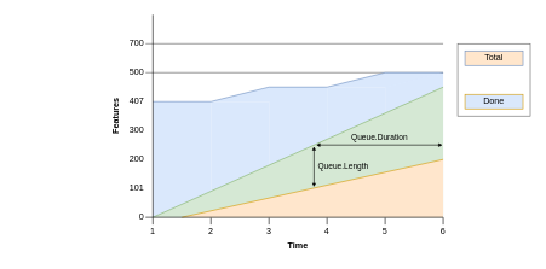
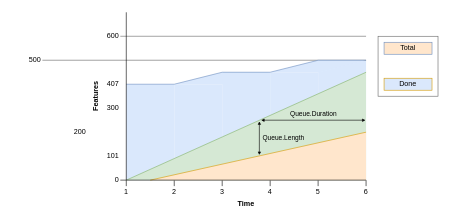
  <mxCell id="0" />
  <mxCell id="1" parent="0" />
  <mxCell id="2" value="" style="rounded=0;whiteSpace=wrap;html=1;fillColor=none;fontColor=#333333;strokeColor=#666666;" parent="1" vertex="1"><mxGeometry x="630" y="60" width="100" height="100" as="geometry" /></mxCell>
  <mxCell id="3" value="" style="rounded=0;whiteSpace=wrap;html=1;fillColor=#dae8fc;strokeColor=none;" parent="1" vertex="1"><mxGeometry x="450" y="120" width="80" height="180" as="geometry" /></mxCell>
  <mxCell id="4" value="" style="rounded=0;whiteSpace=wrap;html=1;fillColor=#dae8fc;strokeColor=none;" parent="1" vertex="1"><mxGeometry x="290" y="140" width="80" height="160" as="geometry" /></mxCell>
  <mxCell id="5" value="" style="shape=parallelogram;perimeter=parallelogramPerimeter;whiteSpace=wrap;html=1;fixedSize=1;fillColor=#dae8fc;strokeColor=none;size=80;" parent="1" vertex="1"><mxGeometry x="290" y="120" width="160" height="20" as="geometry" /></mxCell>
  <mxCell id="6" value="" style="rounded=0;whiteSpace=wrap;html=1;fillColor=#dae8fc;strokeColor=none;" parent="1" vertex="1"><mxGeometry x="530" y="100" width="80" height="200" as="geometry" /></mxCell>
  <mxCell id="7" value="" style="rounded=0;whiteSpace=wrap;html=1;fillColor=#dae8fc;strokeColor=none;" parent="1" vertex="1"><mxGeometry x="370" y="120" width="80" height="180" as="geometry" /></mxCell>
  <mxCell id="8" value="" style="rounded=0;whiteSpace=wrap;html=1;fillColor=#dae8fc;strokeColor=none;" parent="1" vertex="1"><mxGeometry x="210" y="140" width="80" height="160" as="geometry" /></mxCell>
  <mxCell id="9" value="0" style="rounded=0;whiteSpace=wrap;html=1;strokeColor=none;fillColor=none;align=right;" parent="1" vertex="1"><mxGeometry x="160" y="280" width="40" height="40" as="geometry" /></mxCell>
  <mxCell id="10" value="101" style="rounded=0;whiteSpace=wrap;html=1;strokeColor=none;fillColor=none;align=right;" parent="1" vertex="1"><mxGeometry x="160" y="240" width="40" height="40" as="geometry" /></mxCell>
- <mxCell id="11" value="200" style="rounded=0;whiteSpace=wrap;html=1;strokeColor=none;fillColor=none;align=right;" parent="1" vertex="1"><mxGeometry x="160" y="200" width="40" height="40" as="geometry" /></mxCell>
+ <mxCell id="11" value="200" style="rounded=0;whiteSpace=wrap;html=1;strokeColor=none;fillColor=none;align=right;" parent="1" vertex="1"><mxGeometry x="105" y="200" width="40" height="40" as="geometry" /></mxCell>
  <mxCell id="12" value="300" style="rounded=0;whiteSpace=wrap;html=1;strokeColor=none;fillColor=none;align=right;" parent="1" vertex="1"><mxGeometry x="160" y="160" width="40" height="40" as="geometry" /></mxCell>
  <mxCell id="13" value="407" style="rounded=0;whiteSpace=wrap;html=1;strokeColor=none;fillColor=none;align=right;" parent="1" vertex="1"><mxGeometry x="160" y="120" width="40" height="40" as="geometry" /></mxCell>
- <mxCell id="14" value="500" style="rounded=0;whiteSpace=wrap;html=1;strokeColor=none;fillColor=none;align=right;" parent="1" vertex="1"><mxGeometry x="160" y="80" width="40" height="40" as="geometry" /></mxCell>
- <mxCell id="15" value="700" style="rounded=0;whiteSpace=wrap;html=1;strokeColor=none;fillColor=none;align=right;" parent="1" vertex="1"><mxGeometry x="160" y="40" width="40" height="40" as="geometry" /></mxCell>
+ <mxCell id="14" value="500" style="rounded=0;whiteSpace=wrap;html=1;strokeColor=none;fillColor=none;align=right;" parent="1" vertex="1"><mxGeometry x="30" y="80" width="40" height="40" as="geometry" /></mxCell>
+ <mxCell id="15" value="600" style="rounded=0;whiteSpace=wrap;html=1;strokeColor=none;fillColor=none;align=right;" parent="1" vertex="1"><mxGeometry x="160" y="40" width="40" height="40" as="geometry" /></mxCell>
  <mxCell id="16" value="" style="endArrow=none;html=1;exitX=1;exitY=0.5;exitDx=0;exitDy=0;fillColor=#f5f5f5;strokeColor=#666666;" parent="1" source="14" edge="1"><mxGeometry width="50" height="50" relative="1" as="geometry"><mxPoint x="200" y="99.76" as="sourcePoint" /><mxPoint x="610" y="100" as="targetPoint" /></mxGeometry></mxCell>
  <mxCell id="17" value="" style="endArrow=none;html=1;rounded=0;exitX=1;exitY=0.5;exitDx=0;exitDy=0;fillColor=#f5f5f5;strokeColor=#666666;" parent="1" source="15" edge="1"><mxGeometry width="50" height="50" relative="1" as="geometry"><mxPoint x="200" y="59.76" as="sourcePoint" /><mxPoint x="610" y="60" as="targetPoint" /></mxGeometry></mxCell>
  <mxCell id="18" value="" style="endArrow=none;html=1;" parent="1" edge="1"><mxGeometry width="50" height="50" relative="1" as="geometry"><mxPoint x="210" y="310" as="sourcePoint" /><mxPoint x="210" y="300" as="targetPoint" /></mxGeometry></mxCell>
  <mxCell id="19" value="" style="endArrow=none;html=1;" parent="1" edge="1"><mxGeometry width="50" height="50" relative="1" as="geometry"><mxPoint x="290" y="310" as="sourcePoint" /><mxPoint x="290" y="300" as="targetPoint" /></mxGeometry></mxCell>
  <mxCell id="20" value="" style="endArrow=none;html=1;" parent="1" edge="1"><mxGeometry width="50" height="50" relative="1" as="geometry"><mxPoint x="370" y="310" as="sourcePoint" /><mxPoint x="370" y="300" as="targetPoint" /></mxGeometry></mxCell>
  <mxCell id="21" value="" style="endArrow=none;html=1;" parent="1" edge="1"><mxGeometry width="50" height="50" relative="1" as="geometry"><mxPoint x="450" y="310" as="sourcePoint" /><mxPoint x="450" y="300" as="targetPoint" /></mxGeometry></mxCell>
  <mxCell id="22" value="" style="endArrow=none;html=1;" parent="1" edge="1"><mxGeometry width="50" height="50" relative="1" as="geometry"><mxPoint x="530" y="310" as="sourcePoint" /><mxPoint x="530" y="300" as="targetPoint" /></mxGeometry></mxCell>
  <mxCell id="23" value="" style="endArrow=none;html=1;" parent="1" edge="1"><mxGeometry width="50" height="50" relative="1" as="geometry"><mxPoint x="610" y="310" as="sourcePoint" /><mxPoint x="610" y="300" as="targetPoint" /></mxGeometry></mxCell>
  <mxCell id="24" value="&lt;b&gt;Features&lt;/b&gt;" style="rounded=0;whiteSpace=wrap;html=1;strokeColor=none;fillColor=none;align=center;rotation=-90;" parent="1" vertex="1"><mxGeometry x="20" y="150" width="280" height="20" as="geometry" /></mxCell>
  <mxCell id="25" value="&lt;b&gt;Time&lt;/b&gt;" style="rounded=0;whiteSpace=wrap;html=1;strokeColor=none;fillColor=none;align=center;rotation=0;" parent="1" vertex="1"><mxGeometry x="170" y="330" width="480" height="20" as="geometry" /></mxCell>
  <mxCell id="26" value="&lt;span style=&quot;font-weight: normal;&quot;&gt;1&lt;/span&gt;" style="rounded=0;whiteSpace=wrap;html=1;strokeColor=none;fillColor=none;align=center;rotation=0;fontStyle=1" parent="1" vertex="1"><mxGeometry x="170" y="310" width="80" height="20" as="geometry" /></mxCell>
  <mxCell id="27" value="&lt;span style=&quot;font-weight: normal;&quot;&gt;2&lt;/span&gt;" style="rounded=0;whiteSpace=wrap;html=1;strokeColor=none;fillColor=none;align=center;rotation=0;fontStyle=1" parent="1" vertex="1"><mxGeometry x="250" y="310" width="80" height="20" as="geometry" /></mxCell>
  <mxCell id="28" value="&lt;span style=&quot;font-weight: normal;&quot;&gt;3&lt;/span&gt;" style="rounded=0;whiteSpace=wrap;html=1;strokeColor=none;fillColor=none;align=center;rotation=0;fontStyle=1" parent="1" vertex="1"><mxGeometry x="330" y="310" width="80" height="20" as="geometry" /></mxCell>
  <mxCell id="29" value="&lt;span style=&quot;font-weight: normal;&quot;&gt;4&lt;/span&gt;" style="rounded=0;whiteSpace=wrap;html=1;strokeColor=none;fillColor=none;align=center;rotation=0;fontStyle=1" parent="1" vertex="1"><mxGeometry x="410" y="310" width="80" height="20" as="geometry" /></mxCell>
  <mxCell id="30" value="&lt;span style=&quot;font-weight: normal;&quot;&gt;5&lt;/span&gt;" style="rounded=0;whiteSpace=wrap;html=1;strokeColor=none;fillColor=none;align=center;rotation=0;fontStyle=1" parent="1" vertex="1"><mxGeometry x="490" y="310" width="80" height="20" as="geometry" /></mxCell>
  <mxCell id="31" value="&lt;span style=&quot;font-weight: normal;&quot;&gt;6&lt;/span&gt;" style="rounded=0;whiteSpace=wrap;html=1;strokeColor=none;fillColor=none;align=center;rotation=0;fontStyle=1" parent="1" vertex="1"><mxGeometry x="570" y="310" width="80" height="20" as="geometry" /></mxCell>
  <mxCell id="32" value="" style="shape=parallelogram;perimeter=parallelogramPerimeter;whiteSpace=wrap;html=1;fixedSize=1;fillColor=#dae8fc;strokeColor=none;size=80;" parent="1" vertex="1"><mxGeometry x="450" y="100" width="160" height="20" as="geometry" /></mxCell>
  <mxCell id="33" value="" style="endArrow=none;html=1;rounded=0;entryX=0.5;entryY=0;entryDx=0;entryDy=0;fillColor=#dae8fc;strokeColor=#6c8ebf;" parent="1" target="5" edge="1"><mxGeometry width="50" height="50" relative="1" as="geometry"><mxPoint x="290" y="140" as="sourcePoint" /><mxPoint x="410" y="100" as="targetPoint" /></mxGeometry></mxCell>
  <mxCell id="34" value="" style="endArrow=none;html=1;rounded=0;entryX=1;entryY=0;entryDx=0;entryDy=0;exitX=0;exitY=0;exitDx=0;exitDy=0;fillColor=#dae8fc;strokeColor=#6c8ebf;" parent="1" source="7" target="7" edge="1"><mxGeometry width="50" height="50" relative="1" as="geometry"><mxPoint x="300" y="150" as="sourcePoint" /><mxPoint x="380" y="130" as="targetPoint" /></mxGeometry></mxCell>
  <mxCell id="35" value="" style="endArrow=none;html=1;rounded=0;entryX=0.5;entryY=0;entryDx=0;entryDy=0;exitX=0;exitY=0;exitDx=0;exitDy=0;fillColor=#dae8fc;strokeColor=#6c8ebf;" parent="1" source="3" target="32" edge="1"><mxGeometry width="50" height="50" relative="1" as="geometry"><mxPoint x="380" y="130" as="sourcePoint" /><mxPoint x="460" y="130" as="targetPoint" /></mxGeometry></mxCell>
  <mxCell id="36" value="" style="endArrow=none;html=1;rounded=0;entryX=1;entryY=0;entryDx=0;entryDy=0;exitX=0.5;exitY=0;exitDx=0;exitDy=0;fillColor=#dae8fc;strokeColor=#6c8ebf;" parent="1" source="32" target="32" edge="1"><mxGeometry width="50" height="50" relative="1" as="geometry"><mxPoint x="460" y="130" as="sourcePoint" /><mxPoint x="540" y="110" as="targetPoint" /></mxGeometry></mxCell>
  <mxCell id="37" value="" style="endArrow=none;html=1;rounded=0;fillColor=#dae8fc;strokeColor=#6c8ebf;exitX=1;exitY=0;exitDx=0;exitDy=0;" parent="1" source="8" edge="1"><mxGeometry width="50" height="50" relative="1" as="geometry"><mxPoint x="300" y="150" as="sourcePoint" /><mxPoint x="210" y="140" as="targetPoint" /></mxGeometry></mxCell>
  <mxCell id="38" value="" style="shape=manualInput;whiteSpace=wrap;html=1;fillColor=#d5e8d4;size=180;strokeColor=none;" parent="1" vertex="1"><mxGeometry x="210" y="120" width="400" height="180" as="geometry" /></mxCell>
  <mxCell id="39" value="" style="endArrow=none;html=1;rounded=0;exitX=0;exitY=1;exitDx=0;exitDy=0;entryX=1;entryY=0;entryDx=0;entryDy=0;fillColor=#d5e8d4;strokeColor=#82b366;" parent="1" source="38" target="38" edge="1"><mxGeometry width="50" height="50" relative="1" as="geometry"><mxPoint x="380" y="170" as="sourcePoint" /><mxPoint x="430" y="120" as="targetPoint" /></mxGeometry></mxCell>
  <mxCell id="40" value="" style="shape=manualInput;whiteSpace=wrap;html=1;fillColor=#ffe6cc;size=140;strokeColor=none;" parent="1" vertex="1"><mxGeometry x="250" y="220" width="360" height="80" as="geometry" /></mxCell>
  <mxCell id="41" value="" style="endArrow=none;html=1;rounded=0;exitX=0;exitY=1;exitDx=0;exitDy=0;entryX=1;entryY=0;entryDx=0;entryDy=0;fillColor=#ffe6cc;strokeColor=#d79b00;" parent="1" source="40" target="40" edge="1"><mxGeometry width="50" height="50" relative="1" as="geometry"><mxPoint x="220" y="310" as="sourcePoint" /><mxPoint x="620" y="130" as="targetPoint" /></mxGeometry></mxCell>
  <mxCell id="42" value="Total" style="rounded=0;whiteSpace=wrap;html=1;fillColor=#ffe6cc;strokeColor=#6c8ebf;" parent="1" vertex="1"><mxGeometry x="640" y="70" width="80" height="20" as="geometry" /></mxCell>
  <mxCell id="43" value="Done" style="rounded=0;whiteSpace=wrap;html=1;fillColor=#dae8fc;strokeColor=#d79b00;" parent="1" vertex="1"><mxGeometry x="640" y="130" width="80" height="20" as="geometry" /></mxCell>
  <mxCell id="44" value="" style="endArrow=none;html=1;exitX=1;exitY=0.5;exitDx=0;exitDy=0;" parent="1" edge="1"><mxGeometry width="50" height="50" relative="1" as="geometry"><mxPoint x="200" y="300" as="sourcePoint" /><mxPoint x="610" y="300" as="targetPoint" /></mxGeometry></mxCell>
  <mxCell id="45" value="" style="endArrow=none;html=1;" parent="1" edge="1"><mxGeometry width="50" height="50" relative="1" as="geometry"><mxPoint x="210" y="300" as="sourcePoint" /><mxPoint x="210" y="20" as="targetPoint" /></mxGeometry></mxCell>
  <mxCell id="46" value="Queue.Length" style="endArrow=block;startArrow=block;html=1;rounded=0;startFill=1;endFill=1;startSize=3;endSize=3;labelBackgroundColor=none;" parent="1" edge="1"><mxGeometry x="-0.017" y="40" width="50" height="50" relative="1" as="geometry"><mxPoint x="432" y="202" as="sourcePoint" /><mxPoint x="432" y="258" as="targetPoint" /><mxPoint as="offset" /></mxGeometry></mxCell>
  <mxCell id="47" value="Queue.Duration" style="endArrow=block;startArrow=block;html=1;rounded=0;startFill=1;endFill=1;startSize=3;endSize=3;labelBackgroundColor=none;" parent="1" edge="1"><mxGeometry y="10" width="50" height="50" relative="1" as="geometry"><mxPoint x="435" y="200" as="sourcePoint" /><mxPoint x="609" y="200" as="targetPoint" /><mxPoint as="offset" /></mxGeometry></mxCell>
